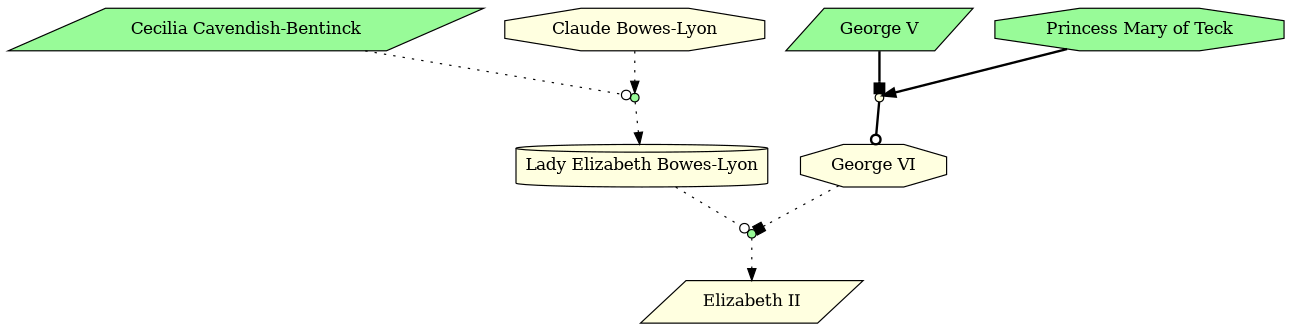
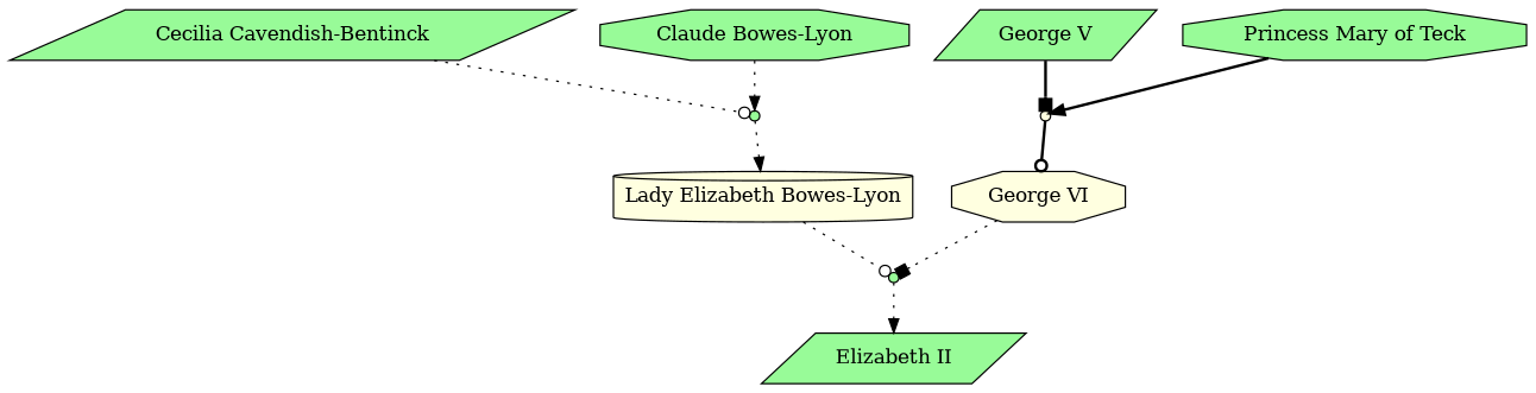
  digraph {
    node [fillcolor=palegreen shape=parallelogram style="radial,filled"]
    edge [arrowhead=normal style=dotted]
    n1 [label="Cecilia Cavendish-Bentinck"]
-   n2 [fillcolor=lightyellow label="Claude Bowes-Lyon" shape=octagon]
+   n2 [label="Claude Bowes-Lyon" shape=octagon]
    n3 [label="George V"]
    n4 [label="Princess Mary of Teck" shape=octagon]
    n5 [fillcolor=lightyellow label="George VI" shape=octagon]
    n6 [fillcolor=lightyellow label="Lady Elizabeth Bowes-Lyon" shape=cylinder]
-   n7 [fillcolor=lightyellow label="Elizabeth II"]
+   n7 [label="Elizabeth II"]
    "['Cecilia Cavendish-Bentinck','Claude Bowes-Lyon']" [height=0.1 shape=point width=0.1]
    "['George V','Princess Mary of Teck']" [fillcolor=lightyellow height=0.1 shape=point width=0.1]
    "['George VI','Lady Elizabeth Bowes-Lyon']" [height=0.1 shape=point width=0.1]
    subgraph sub_1 {
      rank=same
      rankdir=LR
      subgraph sub_2 {
        rank=same
        rankdir=LR
        n1
        n2
      }
      subgraph sub_3 {
        rank=same
        rankdir=LR
        n3
        n4
      }
    }
    subgraph sub_4 {
      rank=same
      rankdir=LR
      subgraph sub_5 {
        rank=same
        rankdir=LR
        n5
        n6
      }
    }
    subgraph sub_6 {
      rank=same
      rankdir=LR
      n7
    }
    n1 -> "['Cecilia Cavendish-Bentinck','Claude Bowes-Lyon']" [arrowhead=odot]
    n2 -> "['Cecilia Cavendish-Bentinck','Claude Bowes-Lyon']"
    n3 -> "['George V','Princess Mary of Teck']" [arrowhead=box style=bold]
    n4 -> "['George V','Princess Mary of Teck']" [style=bold]
    n5 -> "['George VI','Lady Elizabeth Bowes-Lyon']" [arrowhead=box]
    n6 -> "['George VI','Lady Elizabeth Bowes-Lyon']" [arrowhead=odot]
    "['Cecilia Cavendish-Bentinck','Claude Bowes-Lyon']" -> n6
    "['George V','Princess Mary of Teck']" -> n5 [arrowhead=odot style=bold]
    "['George VI','Lady Elizabeth Bowes-Lyon']" -> n7
  }
